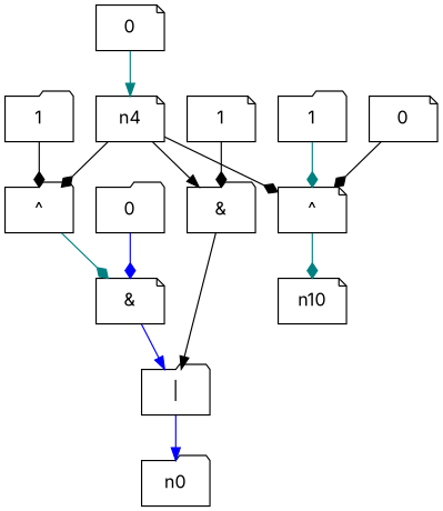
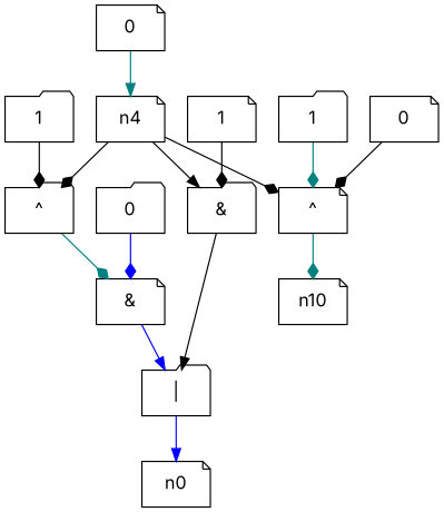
  digraph {
    fontname=Inter
    node [shape=note fontname=Inter]
    edge [color=black arrowhead=diamond fontname=Inter]
-   n0 [shape=folder]
+   n0
    n1 [label="|" shape=folder]
    n2 [label="&" shape=folder]
    n4
    n6 [label="^" shape=folder]
    n11 [label="^"]
    n5 [label="&"]
    n10
    n18 [label=0]
    n7 [label=0 shape=folder]
    n12 [label=0]
    n8 [label=1]
    n9 [label=1 shape=folder]
    n13 [label=1 shape=folder]
    n1 -> n0 [color=blue arrowhead=normal]
    n2 -> n1 [arrowhead=normal]
    n4 -> n2 [arrowhead=normal]
    n4 -> n6
    n4 -> n11
    n6 -> n5 [color=teal]
    n11 -> n10 [color=teal]
    n5 -> n1 [color=blue arrowhead=normal]
    n18 -> n4 [color=teal arrowhead=normal]
    n7 -> n5 [color=blue]
    n12 -> n11
    n8 -> n2
    n9 -> n11 [color=teal]
    n13 -> n6
  }
